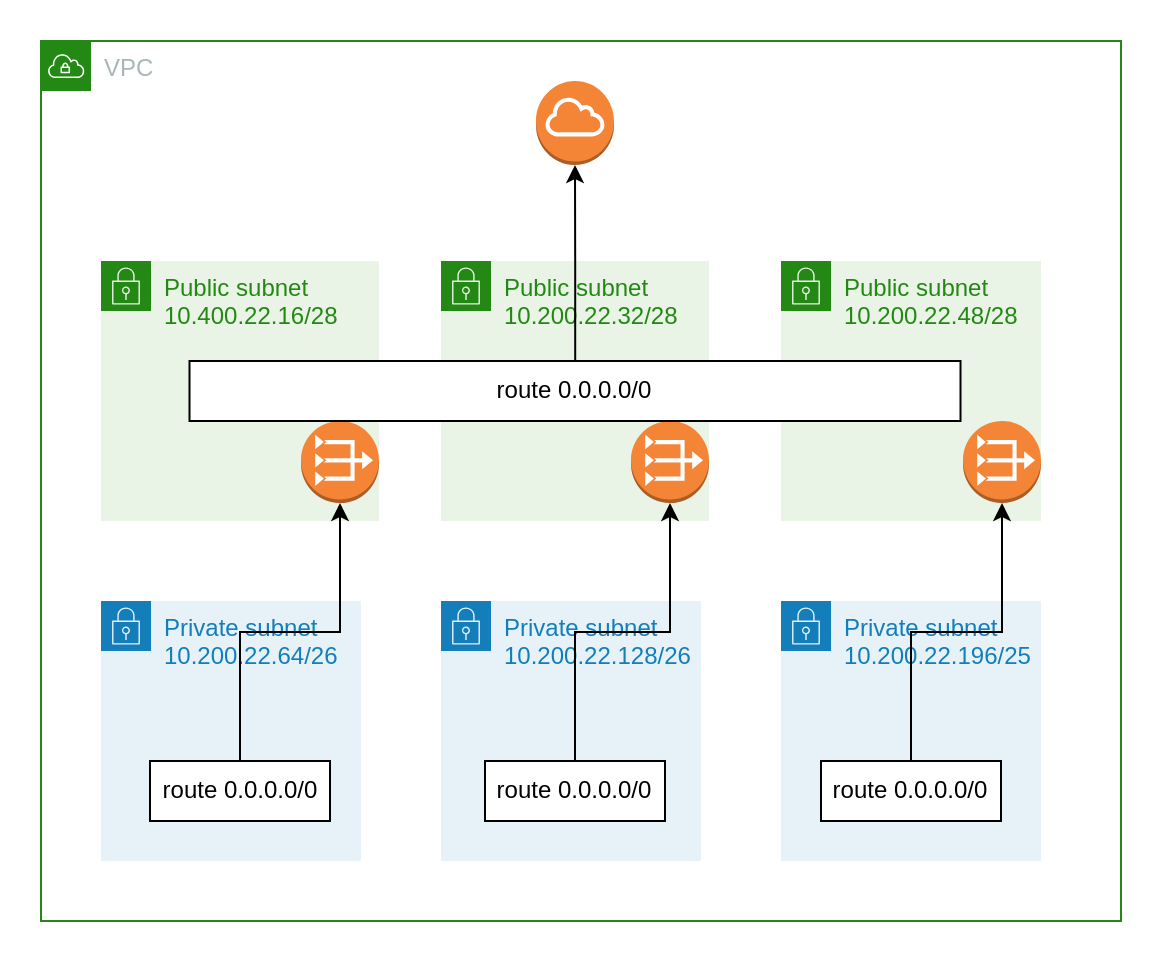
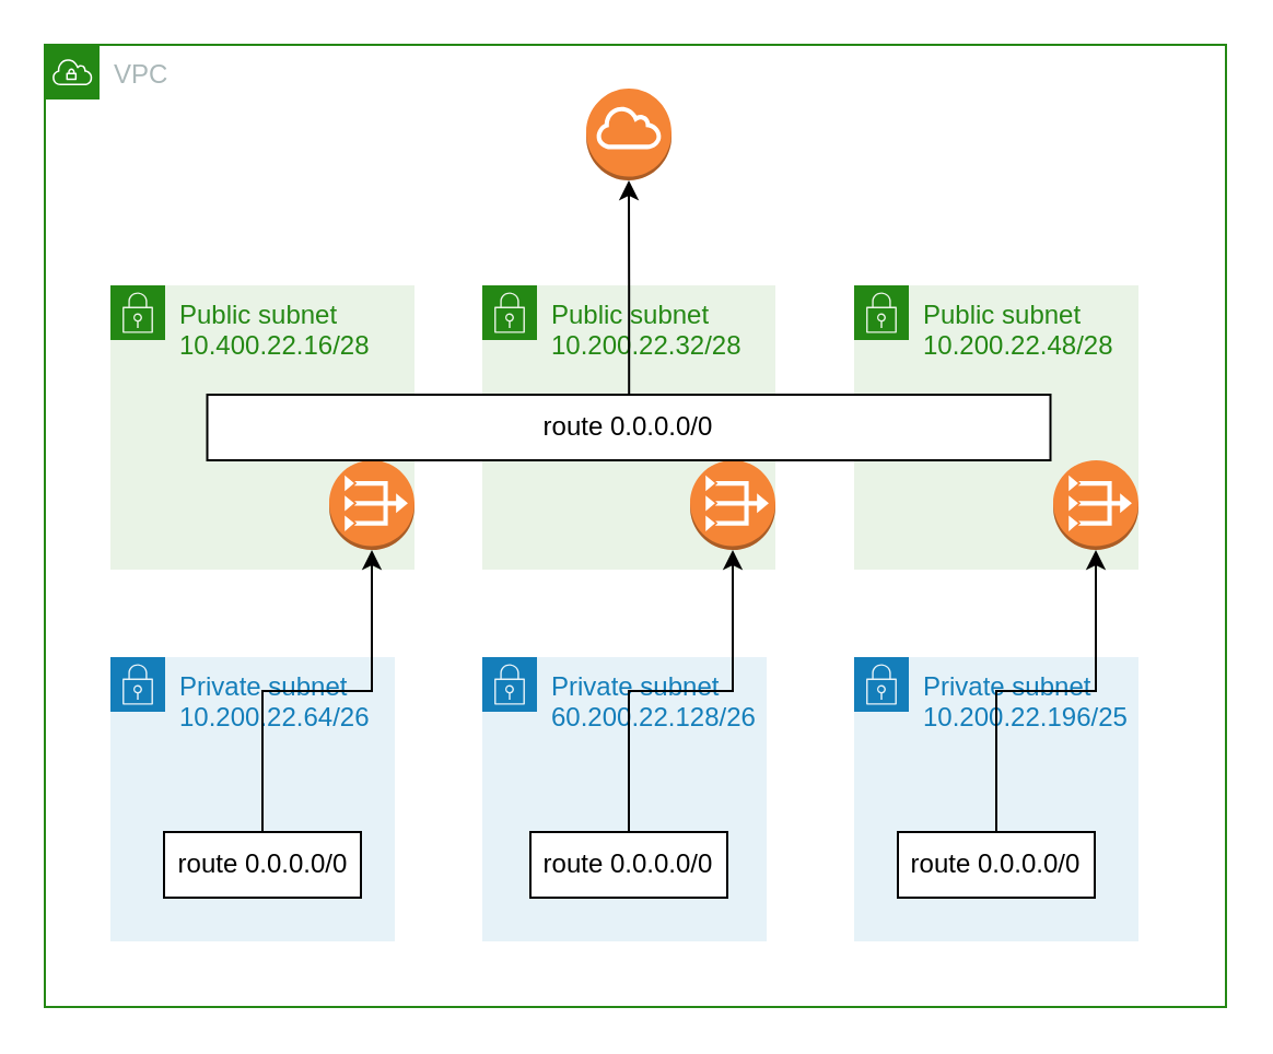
  <mxCell id="0" />
  <mxCell id="1" parent="0" />
  <mxCell id="2" value="VPC" style="points=[[0,0],[0.25,0],[0.5,0],[0.75,0],[1,0],[1,0.25],[1,0.5],[1,0.75],[1,1],[0.75,1],[0.5,1],[0.25,1],[0,1],[0,0.75],[0,0.5],[0,0.25]];outlineConnect=0;gradientColor=none;html=1;whiteSpace=wrap;fontSize=12;fontStyle=0;container=1;pointerEvents=0;collapsible=0;recursiveResize=0;shape=mxgraph.aws4.group;grIcon=mxgraph.aws4.group_vpc;strokeColor=#248814;fillColor=none;verticalAlign=top;align=left;spacingLeft=30;fontColor=#AAB7B8;dashed=0;" vertex="1" parent="1"><mxGeometry x="20" y="20" width="540" height="440" as="geometry" /></mxCell>
  <mxCell id="3" value="Private subnet&lt;br&gt;10.200.22.64/26" style="points=[[0,0],[0.25,0],[0.5,0],[0.75,0],[1,0],[1,0.25],[1,0.5],[1,0.75],[1,1],[0.75,1],[0.5,1],[0.25,1],[0,1],[0,0.75],[0,0.5],[0,0.25]];outlineConnect=0;gradientColor=none;html=1;whiteSpace=wrap;fontSize=12;fontStyle=0;container=1;pointerEvents=0;collapsible=0;recursiveResize=0;shape=mxgraph.aws4.group;grIcon=mxgraph.aws4.group_security_group;grStroke=0;strokeColor=#147EBA;fillColor=#E6F2F8;verticalAlign=top;align=left;spacingLeft=30;fontColor=#147EBA;dashed=0;" vertex="1" parent="1"><mxGeometry x="50" y="300" width="130" height="130" as="geometry" /></mxCell>
  <mxCell id="4" value="route 0.0.0.0/0" style="rounded=0;whiteSpace=wrap;html=1;" vertex="1" parent="3"><mxGeometry x="24.5" y="80" width="90" height="30" as="geometry" /></mxCell>
- <mxCell id="5" value="Private subnet&lt;br&gt;10.200.22.128/26" style="points=[[0,0],[0.25,0],[0.5,0],[0.75,0],[1,0],[1,0.25],[1,0.5],[1,0.75],[1,1],[0.75,1],[0.5,1],[0.25,1],[0,1],[0,0.75],[0,0.5],[0,0.25]];outlineConnect=0;gradientColor=none;html=1;whiteSpace=wrap;fontSize=12;fontStyle=0;container=1;pointerEvents=0;collapsible=0;recursiveResize=0;shape=mxgraph.aws4.group;grIcon=mxgraph.aws4.group_security_group;grStroke=0;strokeColor=#147EBA;fillColor=#E6F2F8;verticalAlign=top;align=left;spacingLeft=30;fontColor=#147EBA;dashed=0;" vertex="1" parent="1"><mxGeometry x="220" y="300" width="130" height="130" as="geometry" /></mxCell>
+ <mxCell id="5" value="Private subnet&lt;br&gt;60.200.22.128/26" style="points=[[0,0],[0.25,0],[0.5,0],[0.75,0],[1,0],[1,0.25],[1,0.5],[1,0.75],[1,1],[0.75,1],[0.5,1],[0.25,1],[0,1],[0,0.75],[0,0.5],[0,0.25]];outlineConnect=0;gradientColor=none;html=1;whiteSpace=wrap;fontSize=12;fontStyle=0;container=1;pointerEvents=0;collapsible=0;recursiveResize=0;shape=mxgraph.aws4.group;grIcon=mxgraph.aws4.group_security_group;grStroke=0;strokeColor=#147EBA;fillColor=#E6F2F8;verticalAlign=top;align=left;spacingLeft=30;fontColor=#147EBA;dashed=0;" vertex="1" parent="1"><mxGeometry x="220" y="300" width="130" height="130" as="geometry" /></mxCell>
  <mxCell id="6" value="route 0.0.0.0/0" style="rounded=0;whiteSpace=wrap;html=1;" vertex="1" parent="5"><mxGeometry x="22" y="80" width="90" height="30" as="geometry" /></mxCell>
  <mxCell id="7" value="Private subnet&lt;br&gt;10.200.22.196/25" style="points=[[0,0],[0.25,0],[0.5,0],[0.75,0],[1,0],[1,0.25],[1,0.5],[1,0.75],[1,1],[0.75,1],[0.5,1],[0.25,1],[0,1],[0,0.75],[0,0.5],[0,0.25]];outlineConnect=0;gradientColor=none;html=1;whiteSpace=wrap;fontSize=12;fontStyle=0;container=1;pointerEvents=0;collapsible=0;recursiveResize=0;shape=mxgraph.aws4.group;grIcon=mxgraph.aws4.group_security_group;grStroke=0;strokeColor=#147EBA;fillColor=#E6F2F8;verticalAlign=top;align=left;spacingLeft=30;fontColor=#147EBA;dashed=0;" vertex="1" parent="1"><mxGeometry x="390" y="300" width="130" height="130" as="geometry" /></mxCell>
  <mxCell id="8" value="route 0.0.0.0/0" style="rounded=0;whiteSpace=wrap;html=1;" vertex="1" parent="7"><mxGeometry x="20" y="80" width="90" height="30" as="geometry" /></mxCell>
  <mxCell id="9" value="Public subnet&lt;br&gt;10.400.22.16/28" style="points=[[0,0],[0.25,0],[0.5,0],[0.75,0],[1,0],[1,0.25],[1,0.5],[1,0.75],[1,1],[0.75,1],[0.5,1],[0.25,1],[0,1],[0,0.75],[0,0.5],[0,0.25]];outlineConnect=0;gradientColor=none;html=1;whiteSpace=wrap;fontSize=12;fontStyle=0;container=1;pointerEvents=0;collapsible=0;recursiveResize=0;shape=mxgraph.aws4.group;grIcon=mxgraph.aws4.group_security_group;grStroke=0;strokeColor=#248814;fillColor=#E9F3E6;verticalAlign=top;align=left;spacingLeft=30;fontColor=#248814;dashed=0;" vertex="1" parent="1"><mxGeometry x="50" y="130" width="139" height="130" as="geometry" /></mxCell>
  <mxCell id="10" value="" style="outlineConnect=0;dashed=0;verticalLabelPosition=bottom;verticalAlign=top;align=center;html=1;shape=mxgraph.aws3.vpc_nat_gateway;fillColor=#F58536;gradientColor=none;" vertex="1" parent="9"><mxGeometry x="100" y="80" width="39" height="41" as="geometry" /></mxCell>
  <mxCell id="11" value="Public subnet&lt;br&gt;10.200.22.32/28" style="points=[[0,0],[0.25,0],[0.5,0],[0.75,0],[1,0],[1,0.25],[1,0.5],[1,0.75],[1,1],[0.75,1],[0.5,1],[0.25,1],[0,1],[0,0.75],[0,0.5],[0,0.25]];outlineConnect=0;gradientColor=none;html=1;whiteSpace=wrap;fontSize=12;fontStyle=0;container=1;pointerEvents=0;collapsible=0;recursiveResize=0;shape=mxgraph.aws4.group;grIcon=mxgraph.aws4.group_security_group;grStroke=0;strokeColor=#248814;fillColor=#E9F3E6;verticalAlign=top;align=left;spacingLeft=30;fontColor=#248814;dashed=0;" vertex="1" parent="1"><mxGeometry x="220" y="130" width="134" height="130" as="geometry" /></mxCell>
  <mxCell id="12" value="" style="outlineConnect=0;dashed=0;verticalLabelPosition=bottom;verticalAlign=top;align=center;html=1;shape=mxgraph.aws3.vpc_nat_gateway;fillColor=#F58536;gradientColor=none;" vertex="1" parent="11"><mxGeometry x="95" y="80" width="39" height="41" as="geometry" /></mxCell>
  <mxCell id="13" value="Public subnet&lt;br&gt;10.200.22.48/28" style="points=[[0,0],[0.25,0],[0.5,0],[0.75,0],[1,0],[1,0.25],[1,0.5],[1,0.75],[1,1],[0.75,1],[0.5,1],[0.25,1],[0,1],[0,0.75],[0,0.5],[0,0.25]];outlineConnect=0;gradientColor=none;html=1;whiteSpace=wrap;fontSize=12;fontStyle=0;container=1;pointerEvents=0;collapsible=0;recursiveResize=0;shape=mxgraph.aws4.group;grIcon=mxgraph.aws4.group_security_group;grStroke=0;strokeColor=#248814;fillColor=#E9F3E6;verticalAlign=top;align=left;spacingLeft=30;fontColor=#248814;dashed=0;" vertex="1" parent="1"><mxGeometry x="390" y="130" width="130" height="130" as="geometry" /></mxCell>
  <mxCell id="14" value="" style="outlineConnect=0;dashed=0;verticalLabelPosition=bottom;verticalAlign=top;align=center;html=1;shape=mxgraph.aws3.vpc_nat_gateway;fillColor=#F58536;gradientColor=none;" vertex="1" parent="13"><mxGeometry x="91" y="80" width="39" height="41" as="geometry" /></mxCell>
  <mxCell id="15" value="" style="outlineConnect=0;dashed=0;verticalLabelPosition=bottom;verticalAlign=top;align=center;html=1;shape=mxgraph.aws3.internet_gateway;fillColor=#F58536;gradientColor=none;" vertex="1" parent="1"><mxGeometry x="267.5" y="40" width="39" height="42" as="geometry" /></mxCell>
  <mxCell id="16" style="edgeStyle=orthogonalEdgeStyle;rounded=0;orthogonalLoop=1;jettySize=auto;html=1;" edge="1" parent="1" source="4" target="10"><mxGeometry relative="1" as="geometry" /></mxCell>
  <mxCell id="17" style="edgeStyle=orthogonalEdgeStyle;rounded=0;orthogonalLoop=1;jettySize=auto;html=1;entryX=0.5;entryY=1;entryDx=0;entryDy=0;entryPerimeter=0;" edge="1" parent="1" source="6" target="12"><mxGeometry relative="1" as="geometry" /></mxCell>
  <mxCell id="18" style="edgeStyle=orthogonalEdgeStyle;rounded=0;orthogonalLoop=1;jettySize=auto;html=1;" edge="1" parent="1" source="8" target="14"><mxGeometry relative="1" as="geometry" /></mxCell>
  <mxCell id="19" style="edgeStyle=orthogonalEdgeStyle;rounded=0;orthogonalLoop=1;jettySize=auto;html=1;" edge="1" parent="1" source="20" target="15"><mxGeometry relative="1" as="geometry"><mxPoint x="287" y="90" as="targetPoint" /></mxGeometry></mxCell>
  <mxCell id="20" value="route 0.0.0.0/0" style="rounded=0;whiteSpace=wrap;html=1;" vertex="1" parent="1"><mxGeometry x="94.25" y="180" width="385.5" height="30" as="geometry" /></mxCell>
